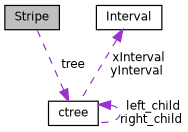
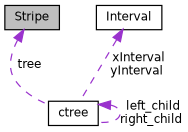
  digraph {
    node [color=black fillcolor=white fontname=Helvetica fontsize=10 shape=record style=filled]
    edge [color=darkorchid3 dir=back fontname=Helvetica fontsize=10 labelfontname=Helvetica labelfontsize=10 style=dashed]
    n1 [fillcolor=grey75 fontcolor=black height=0.2 label=Stripe width=0.4]
    n2 [height=0.2 label=ctree width=0.4]
    n3 [height=0.2 label=Interval width=0.4]
-   n2 -> n1 [label=" tree"]
+   n1 -> n2 [label=" tree"]
    n2 -> n2 [label=" left_child\nright_child"]
    n3 -> n2 [label=" xInterval\nyInterval"]
  }
